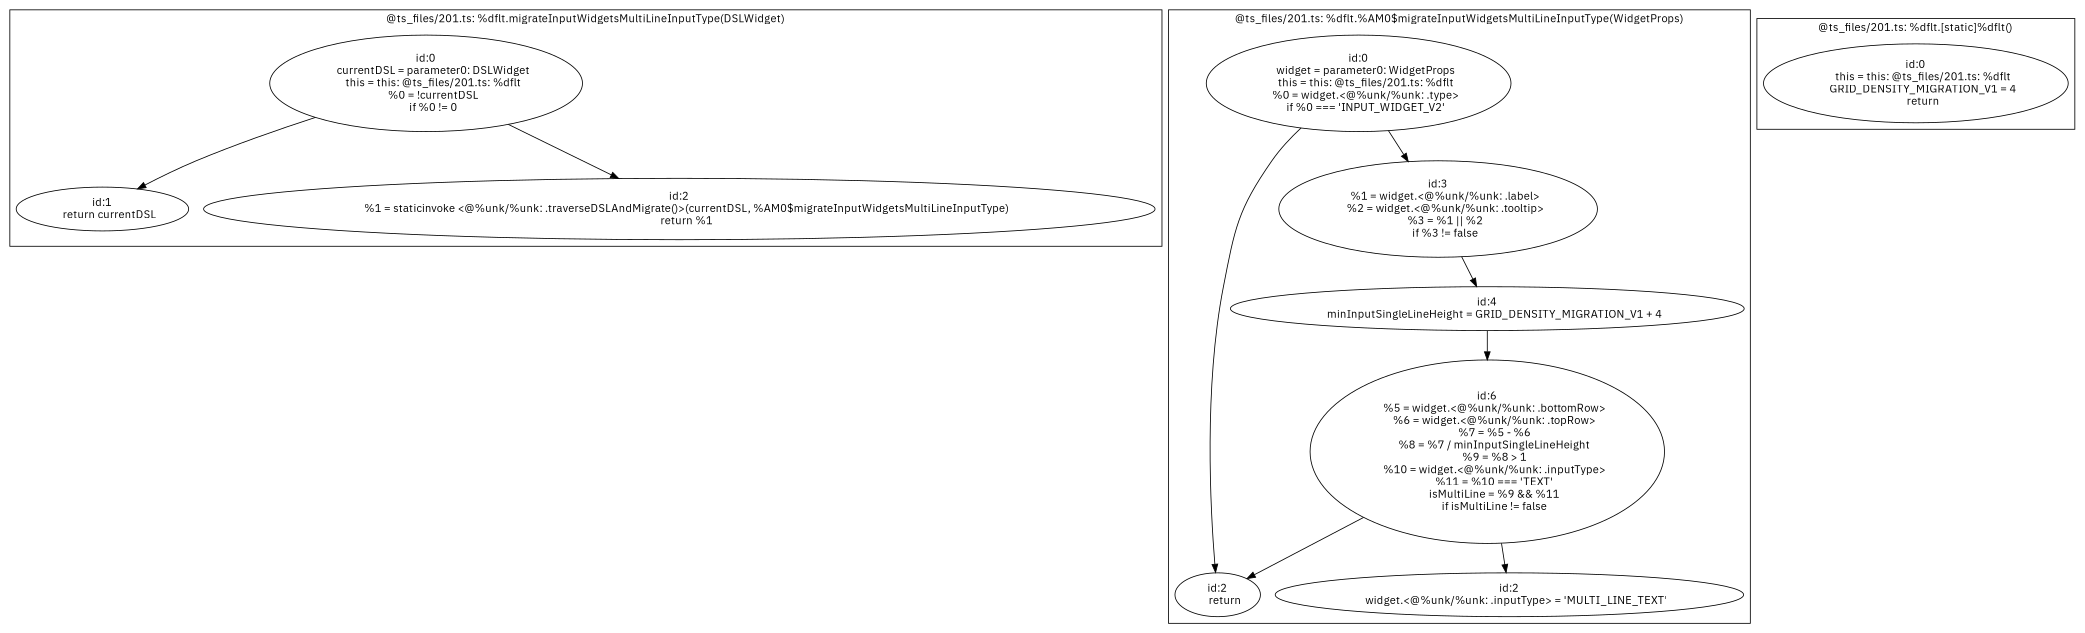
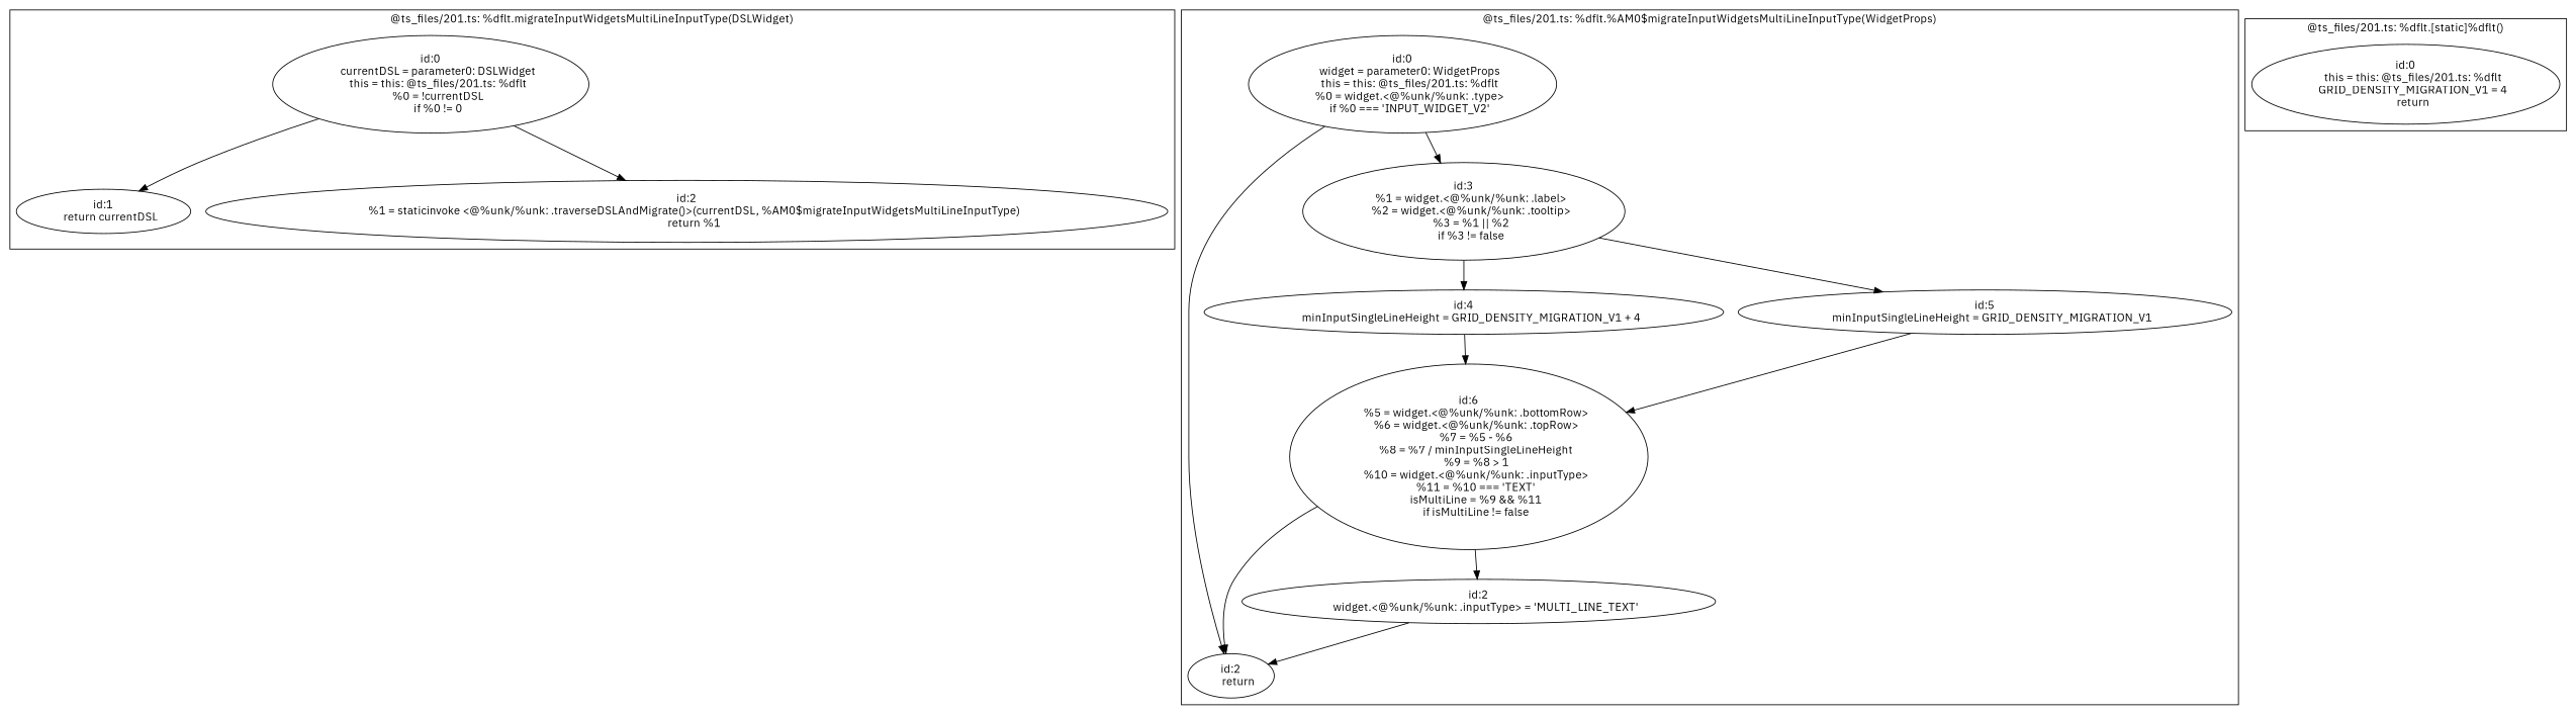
  digraph {
    fontname="IBM Plex Sans"
    node [fontname="IBM Plex Sans"]
    edge [fontname="IBM Plex Sans"]
    n1 [label="id:0\n      currentDSL = parameter0: DSLWidget\n      this = this: @ts_files/201.ts: %dflt\n      %0 = !currentDSL\n      if %0 != 0"]
    n2 [label="id:1\n      return currentDSL"]
    n3 [label="id:2\n      %1 = staticinvoke <@%unk/%unk: .traverseDSLAndMigrate()>(currentDSL, %AM0$migrateInputWidgetsMultiLineInputType)\n      return %1"]
    n4 [label="id:0\n      widget = parameter0: WidgetProps\n      this = this: @ts_files/201.ts: %dflt\n      %0 = widget.<@%unk/%unk: .type>\n      if %0 === 'INPUT_WIDGET_V2'"]
    n5 [label="id:2\n      return"]
    n6 [label="id:3\n      %1 = widget.<@%unk/%unk: .label>\n      %2 = widget.<@%unk/%unk: .tooltip>\n      %3 = %1 || %2\n      if %3 != false"]
    n7 [label="id:2\n      widget.<@%unk/%unk: .inputType> = 'MULTI_LINE_TEXT'"]
    n8 [label="id:4\n      minInputSingleLineHeight = GRID_DENSITY_MIGRATION_V1 + 4"]
+   n9 [label="id:5\n      minInputSingleLineHeight = GRID_DENSITY_MIGRATION_V1"]
    n10 [label="id:6\n      %5 = widget.<@%unk/%unk: .bottomRow>\n      %6 = widget.<@%unk/%unk: .topRow>\n      %7 = %5 - %6\n      %8 = %7 / minInputSingleLineHeight\n      %9 = %8 > 1\n      %10 = widget.<@%unk/%unk: .inputType>\n      %11 = %10 === 'TEXT'\n      isMultiLine = %9 && %11\n      if isMultiLine != false"]
    n11 [label="id:0\n      this = this: @ts_files/201.ts: %dflt\n      GRID_DENSITY_MIGRATION_V1 = 4\n      return"]
    subgraph cluster_1 {
      label="@ts_files/201.ts: %dflt.migrateInputWidgetsMultiLineInputType(DSLWidget)"
      n1
      n2
      n3
    }
    subgraph cluster_2 {
      label="@ts_files/201.ts: %dflt.%AM0$migrateInputWidgetsMultiLineInputType(WidgetProps)"
      n4
      n5
      n6
      n7
      n8
+     n9
      n10
    }
    subgraph cluster_3 {
      label="@ts_files/201.ts: %dflt.[static]%dflt()"
      n11
    }
    n1 -> n2
    n1 -> n3
    n4 -> n5
    n4 -> n6
    n6 -> n8
+   n6 -> n9
+   n7 -> n5
    n8 -> n10
+   n9 -> n10
    n10 -> n5
    n10 -> n7
  }
